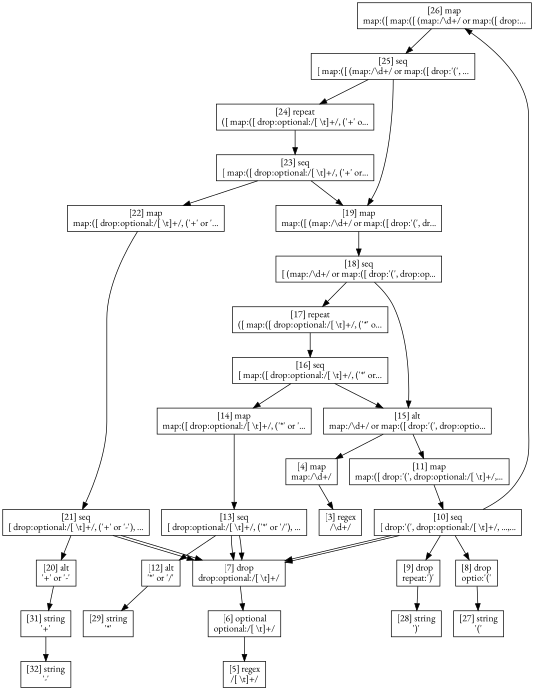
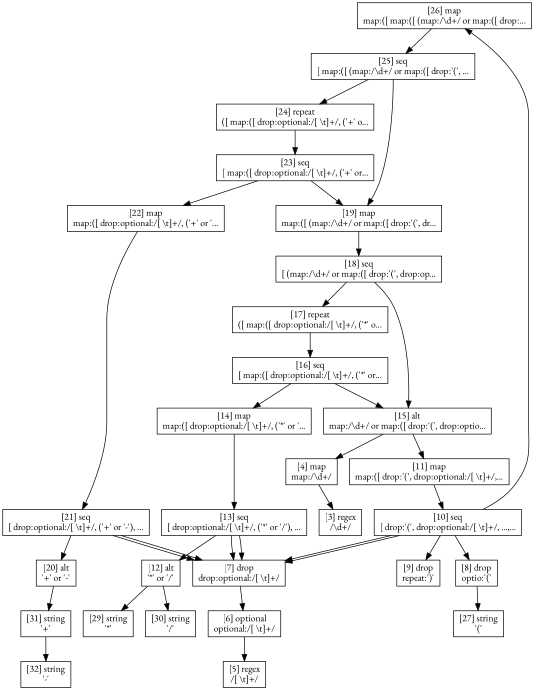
  digraph {
    fontname="EB Garamond"
    node [fontname="EB Garamond" shape=rect]
    edge [fontname="EB Garamond"]
    n1 [label="[26] map\nmap:([ map:([ (map:/\\d+/ or map:([ drop:..."]
    n2 [label="[25] seq\n[ map:([ (map:/\\d+/ or map:([ drop:'(', ..."]
    n3 [label="[19] map\nmap:([ (map:/\\d+/ or map:([ drop:'(', dr..."]
    n4 [label="[24] repeat\n([ map:([ drop:optional:/[ \\t]+/, ('+' o..."]
    n5 [label="[18] seq\n[ (map:/\\d+/ or map:([ drop:'(', drop:op..."]
    n6 [label="[23] seq\n[ map:([ drop:optional:/[ \\t]+/, ('+' or..."]
    n7 [label="[15] alt\nmap:/\\d+/ or map:([ drop:'(', drop:optio..."]
    n8 [label="[17] repeat\n([ map:([ drop:optional:/[ \\t]+/, ('*' o..."]
    n9 [label="[4] map\nmap:/\\d+/"]
    n10 [label="[11] map\nmap:([ drop:'(', drop:optional:/[ \\t]+/,..."]
    n11 [label="[16] seq\n[ map:([ drop:optional:/[ \\t]+/, ('*' or..."]
    n12 [label="[3] regex\n/\\d+/"]
    n13 [label="[10] seq\n[ drop:'(', drop:optional:/[ \\t]+/, ...,..."]
    n14 [label="[8] drop\noptio:'('"]
    n15 [label="[7] drop\ndrop:optional:/[ \\t]+/"]
    n16 [label="[9] drop\nrepeat:')'"]
    n17 [label="[27] string\n'('"]
    n18 [label="[6] optional\noptional:/[ \\t]+/"]
-   n19 [label="[28] string\n')'"]
    n20 [label="[5] regex\n/[ \\t]+/"]
    n21 [label="[14] map\nmap:([ drop:optional:/[ \\t]+/, ('*' or '..."]
    n22 [label="[13] seq\n[ drop:optional:/[ \\t]+/, ('*' or '/'), ..."]
    n23 [label="[12] alt\n'*' or '/'"]
    n24 [label="[29] string\n'*'"]
+   n25 [label="[30] string\n'/'"]
    n26 [label="[22] map\nmap:([ drop:optional:/[ \\t]+/, ('+' or '..."]
    n27 [label="[21] seq\n[ drop:optional:/[ \\t]+/, ('+' or '-'), ..."]
    n28 [label="[20] alt\n'+' or '-'"]
    n29 [label="[31] string\n'+'"]
    n30 [label="[32] string\n'-'"]
    n1 -> n2
    n2 -> n3
    n2 -> n4
    n3 -> n5
    n4 -> n6
    n5 -> n7
    n5 -> n8
    n6 -> n3
    n6 -> n26
    n7 -> n9
    n7 -> n10
    n8 -> n11
    n9 -> n12
    n10 -> n13
    n11 -> n7
    n11 -> n21
    n13 -> n1
    n13 -> n14
    n13 -> n15
    n13 -> n15
    n13 -> n16
    n14 -> n17
    n15 -> n18
-   n16 -> n19
    n18 -> n20
    n21 -> n22
    n22 -> n15
    n22 -> n15
    n22 -> n23
    n23 -> n24
+   n23 -> n25
    n26 -> n27
    n27 -> n15
    n27 -> n15
    n27 -> n28
    n28 -> n29
    n29 -> n30
  }
